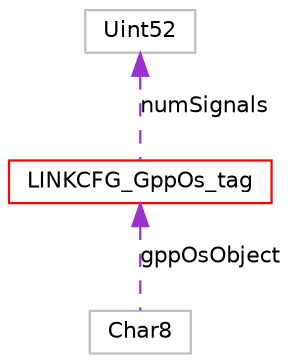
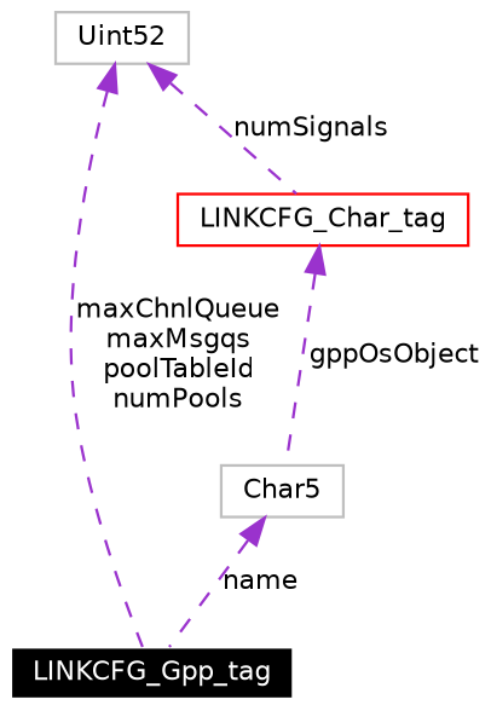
  digraph {
    node [color=grey75 fillcolor=white fontname=Helvetica fontsize=10 shape=record style=filled]
    edge [color=darkorchid3 dir=back fontname=Helvetica fontsize=10 labelfontname=Helvetica labelfontsize=10 style=dashed]
-   n2 [height=0.2 label=Char8 width=0.4]
-   n3 [color=red height=0.2 label=LINKCFG_GppOs_tag width=0.4]
+   n1 [color=white fillcolor=black fontcolor=white height=0.2 label=LINKCFG_Gpp_tag width=0.4]
+   n2 [height=0.2 label=Char5 width=0.4]
+   n3 [color=red height=0.2 label=LINKCFG_Char_tag width=0.4]
    n4 [height=0.2 label=Uint52 width=0.4]
+   n2 -> n1 [label=name]
    n3 -> n2 [label=gppOsObject]
+   n4 -> n1 [label="maxChnlQueue\nmaxMsgqs\npoolTableId\nnumPools"]
    n4 -> n3 [label=numSignals]
  }
